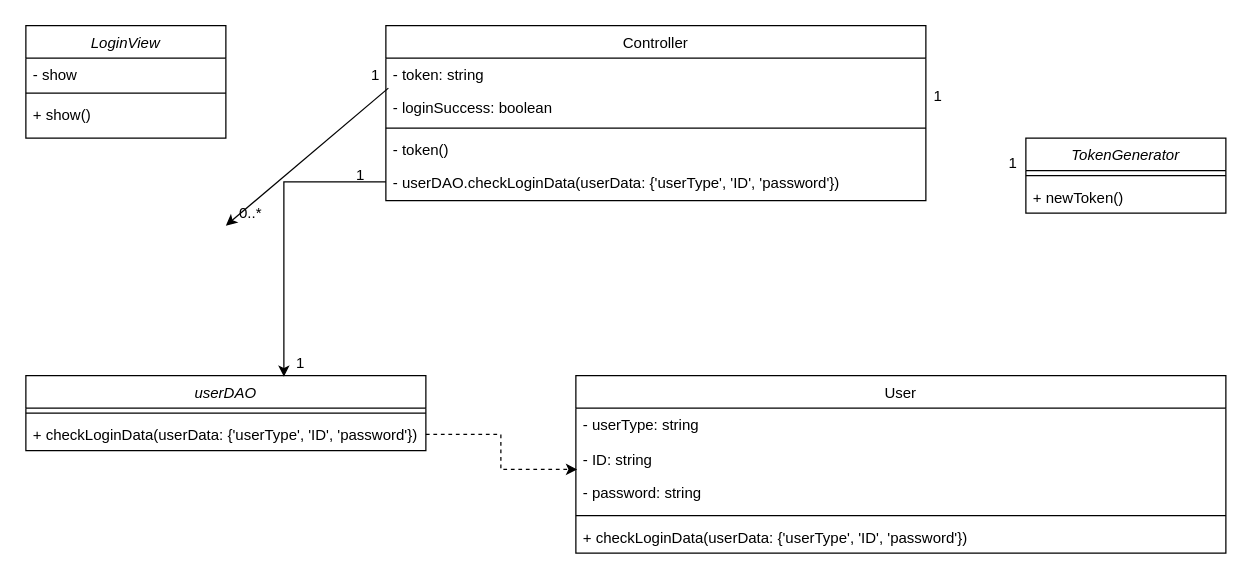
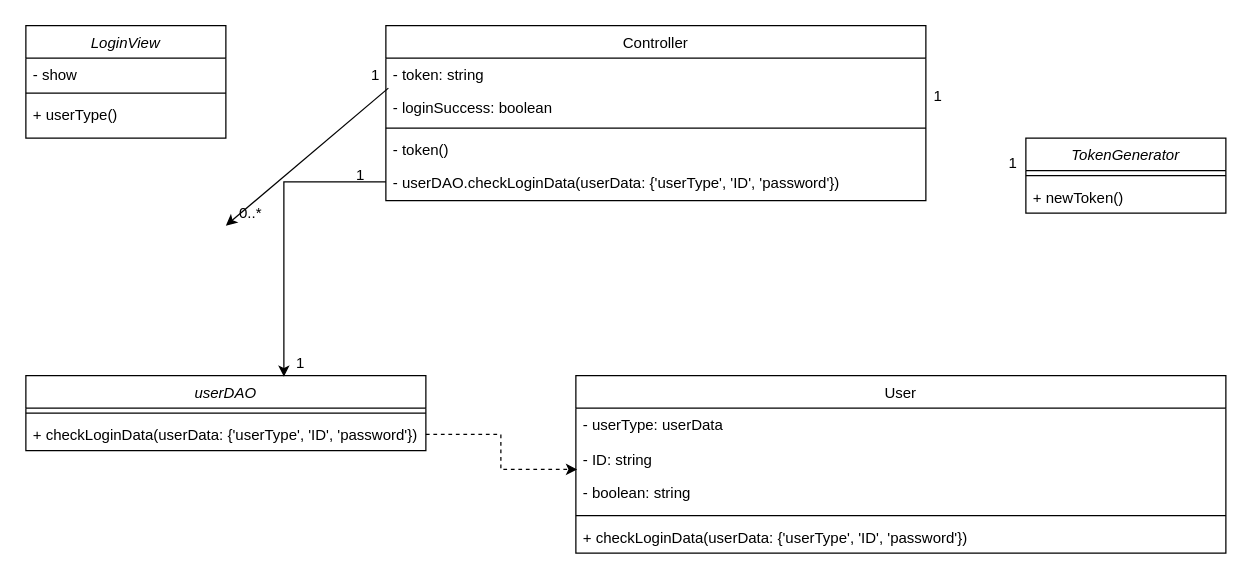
  <mxCell id="0" />
  <mxCell id="1" parent="0" />
  <mxCell id="2" value="LoginView" style="swimlane;fontStyle=2;align=center;verticalAlign=top;childLayout=stackLayout;horizontal=1;startSize=26;horizontalStack=0;resizeParent=1;resizeLast=0;collapsible=1;marginBottom=0;rounded=0;shadow=0;strokeWidth=1;" vertex="1" parent="1"><mxGeometry x="20" y="20" width="160" height="90" as="geometry"><mxRectangle x="230" y="140" width="160" height="26" as="alternateBounds" /></mxGeometry></mxCell>
  <mxCell id="3" value="- show" style="text;align=left;verticalAlign=top;spacingLeft=4;spacingRight=4;overflow=hidden;rotatable=0;points=[[0,0.5],[1,0.5]];portConstraint=eastwest;" vertex="1" parent="2"><mxGeometry y="26" width="160" height="24" as="geometry" /></mxCell>
  <mxCell id="4" value="" style="line;html=1;strokeWidth=1;align=left;verticalAlign=middle;spacingTop=-1;spacingLeft=3;spacingRight=3;rotatable=0;labelPosition=right;points=[];portConstraint=eastwest;" vertex="1" parent="2"><mxGeometry y="50" width="160" height="8" as="geometry" /></mxCell>
- <mxCell id="5" value="+ show()" style="text;align=left;verticalAlign=top;spacingLeft=4;spacingRight=4;overflow=hidden;rotatable=0;points=[[0,0.5],[1,0.5]];portConstraint=eastwest;" vertex="1" parent="2"><mxGeometry y="58" width="160" height="32" as="geometry" /></mxCell>
+ <mxCell id="5" value="+ userType()" style="text;align=left;verticalAlign=top;spacingLeft=4;spacingRight=4;overflow=hidden;rotatable=0;points=[[0,0.5],[1,0.5]];portConstraint=eastwest;" vertex="1" parent="2"><mxGeometry y="58" width="160" height="32" as="geometry" /></mxCell>
  <mxCell id="6" value="Controller" style="swimlane;fontStyle=0;align=center;verticalAlign=top;childLayout=stackLayout;horizontal=1;startSize=26;horizontalStack=0;resizeParent=1;resizeLast=0;collapsible=1;marginBottom=0;rounded=0;shadow=0;strokeWidth=1;" vertex="1" parent="1"><mxGeometry x="308" y="20" width="432" height="140" as="geometry"><mxRectangle x="550" y="140" width="160" height="26" as="alternateBounds" /></mxGeometry></mxCell>
  <mxCell id="7" value="- token: string" style="text;align=left;verticalAlign=top;spacingLeft=4;spacingRight=4;overflow=hidden;rotatable=0;points=[[0,0.5],[1,0.5]];portConstraint=eastwest;" vertex="1" parent="6"><mxGeometry y="26" width="432" height="26" as="geometry" /></mxCell>
  <mxCell id="8" value="- loginSuccess: boolean" style="text;align=left;verticalAlign=top;spacingLeft=4;spacingRight=4;overflow=hidden;rotatable=0;points=[[0,0.5],[1,0.5]];portConstraint=eastwest;rounded=0;shadow=0;html=0;" vertex="1" parent="6"><mxGeometry y="52" width="432" height="26" as="geometry" /></mxCell>
  <mxCell id="9" value="" style="line;html=1;strokeWidth=1;align=left;verticalAlign=middle;spacingTop=-1;spacingLeft=3;spacingRight=3;rotatable=0;labelPosition=right;points=[];portConstraint=eastwest;" vertex="1" parent="6"><mxGeometry y="78" width="432" height="8" as="geometry" /></mxCell>
  <mxCell id="10" value="- token()" style="text;align=left;verticalAlign=top;spacingLeft=4;spacingRight=4;overflow=hidden;rotatable=0;points=[[0,0.5],[1,0.5]];portConstraint=eastwest;" vertex="1" parent="6"><mxGeometry y="86" width="432" height="26" as="geometry" /></mxCell>
  <mxCell id="11" value="- userDAO.checkLoginData(userData: {'userType', 'ID', 'password'})" style="text;align=left;verticalAlign=top;spacingLeft=4;spacingRight=4;overflow=hidden;rotatable=0;points=[[0,0.5],[1,0.5]];portConstraint=eastwest;" vertex="1" parent="6"><mxGeometry y="112" width="432" height="26" as="geometry" /></mxCell>
  <mxCell id="12" value="userDAO" style="swimlane;fontStyle=2;align=center;verticalAlign=top;childLayout=stackLayout;horizontal=1;startSize=26;horizontalStack=0;resizeParent=1;resizeLast=0;collapsible=1;marginBottom=0;rounded=0;shadow=0;strokeWidth=1;" vertex="1" parent="1"><mxGeometry x="20" y="300" width="320" height="60" as="geometry"><mxRectangle x="230" y="140" width="160" height="26" as="alternateBounds" /></mxGeometry></mxCell>
  <mxCell id="13" value="" style="line;html=1;strokeWidth=1;align=left;verticalAlign=middle;spacingTop=-1;spacingLeft=3;spacingRight=3;rotatable=0;labelPosition=right;points=[];portConstraint=eastwest;" vertex="1" parent="12"><mxGeometry y="26" width="320" height="8" as="geometry" /></mxCell>
  <mxCell id="14" value="+ checkLoginData(userData: {'userType', 'ID', 'password'})" style="text;align=left;verticalAlign=top;spacingLeft=4;spacingRight=4;overflow=hidden;rotatable=0;points=[[0,0.5],[1,0.5]];portConstraint=eastwest;" vertex="1" parent="12"><mxGeometry y="34" width="320" height="26" as="geometry" /></mxCell>
  <mxCell id="15" value="User" style="swimlane;fontStyle=0;align=center;verticalAlign=top;childLayout=stackLayout;horizontal=1;startSize=26;horizontalStack=0;resizeParent=1;resizeLast=0;collapsible=1;marginBottom=0;rounded=0;shadow=0;strokeWidth=1;" vertex="1" parent="1"><mxGeometry x="460" y="300" width="520" height="142" as="geometry"><mxRectangle x="550" y="140" width="160" height="26" as="alternateBounds" /></mxGeometry></mxCell>
- <mxCell id="16" value="- userType: string" style="text;align=left;verticalAlign=top;spacingLeft=4;spacingRight=4;overflow=hidden;rotatable=0;points=[[0,0.5],[1,0.5]];portConstraint=eastwest;rounded=0;shadow=0;html=0;" vertex="1" parent="15"><mxGeometry y="26" width="520" height="28" as="geometry" /></mxCell>
+ <mxCell id="16" value="- userType: userData" style="text;align=left;verticalAlign=top;spacingLeft=4;spacingRight=4;overflow=hidden;rotatable=0;points=[[0,0.5],[1,0.5]];portConstraint=eastwest;rounded=0;shadow=0;html=0;" vertex="1" parent="15"><mxGeometry y="26" width="520" height="28" as="geometry" /></mxCell>
  <mxCell id="17" value="- ID: string" style="text;align=left;verticalAlign=top;spacingLeft=4;spacingRight=4;overflow=hidden;rotatable=0;points=[[0,0.5],[1,0.5]];portConstraint=eastwest;" vertex="1" parent="15"><mxGeometry y="54" width="520" height="26" as="geometry" /></mxCell>
- <mxCell id="18" value="- password: string" style="text;align=left;verticalAlign=top;spacingLeft=4;spacingRight=4;overflow=hidden;rotatable=0;points=[[0,0.5],[1,0.5]];portConstraint=eastwest;rounded=0;shadow=0;html=0;" vertex="1" parent="15"><mxGeometry y="80" width="520" height="28" as="geometry" /></mxCell>
+ <mxCell id="18" value="- boolean: string" style="text;align=left;verticalAlign=top;spacingLeft=4;spacingRight=4;overflow=hidden;rotatable=0;points=[[0,0.5],[1,0.5]];portConstraint=eastwest;rounded=0;shadow=0;html=0;" vertex="1" parent="15"><mxGeometry y="80" width="520" height="28" as="geometry" /></mxCell>
  <mxCell id="19" value="" style="line;html=1;strokeWidth=1;align=left;verticalAlign=middle;spacingTop=-1;spacingLeft=3;spacingRight=3;rotatable=0;labelPosition=right;points=[];portConstraint=eastwest;" vertex="1" parent="15"><mxGeometry y="108" width="520" height="8" as="geometry" /></mxCell>
  <mxCell id="20" value="+ checkLoginData(userData: {'userType', 'ID', 'password'})" style="text;align=left;verticalAlign=top;spacingLeft=4;spacingRight=4;overflow=hidden;rotatable=0;points=[[0,0.5],[1,0.5]];portConstraint=eastwest;" vertex="1" parent="15"><mxGeometry y="116" width="520" height="26" as="geometry" /></mxCell>
  <mxCell id="21" value="" style="endArrow=classic;html=1;exitX=0.75;exitY=1;exitDx=0;exitDy=0;entryX=0;entryY=1;entryDx=0;entryDy=0;" edge="1" parent="1" source="23" target="22"><mxGeometry width="50" height="50" relative="1" as="geometry"><mxPoint x="190" y="110" as="sourcePoint" /><mxPoint x="240" y="60" as="targetPoint" /></mxGeometry></mxCell>
  <mxCell id="22" value="0..*" style="text;html=1;strokeColor=none;fillColor=none;align=center;verticalAlign=middle;whiteSpace=wrap;rounded=0;" vertex="1" parent="1"><mxGeometry x="180" y="160" width="40" height="20" as="geometry" /></mxCell>
  <mxCell id="23" value="1" style="text;html=1;strokeColor=none;fillColor=none;align=center;verticalAlign=middle;whiteSpace=wrap;rounded=0;" vertex="1" parent="1"><mxGeometry x="280" y="50" width="40" height="20" as="geometry" /></mxCell>
  <mxCell id="24" value="1" style="text;html=1;strokeColor=none;fillColor=none;align=center;verticalAlign=middle;whiteSpace=wrap;rounded=0;" vertex="1" parent="1"><mxGeometry x="268" y="130" width="40" height="20" as="geometry" /></mxCell>
  <mxCell id="25" value="1" style="text;html=1;strokeColor=none;fillColor=none;align=center;verticalAlign=middle;whiteSpace=wrap;rounded=0;" vertex="1" parent="1"><mxGeometry x="220" y="280" width="40" height="20" as="geometry" /></mxCell>
  <mxCell id="26" style="edgeStyle=orthogonalEdgeStyle;rounded=0;orthogonalLoop=1;jettySize=auto;html=1;exitX=0.5;exitY=1;exitDx=0;exitDy=0;dashed=1;" edge="1" parent="1" source="25" target="25"><mxGeometry relative="1" as="geometry" /></mxCell>
  <mxCell id="27" style="edgeStyle=orthogonalEdgeStyle;rounded=0;orthogonalLoop=1;jettySize=auto;html=1;exitX=0;exitY=0.5;exitDx=0;exitDy=0;entryX=0.645;entryY=0.014;entryDx=0;entryDy=0;entryPerimeter=0;" edge="1" parent="1" source="11" target="12"><mxGeometry relative="1" as="geometry" /></mxCell>
  <mxCell id="28" style="edgeStyle=orthogonalEdgeStyle;rounded=0;orthogonalLoop=1;jettySize=auto;html=1;exitX=1;exitY=0.5;exitDx=0;exitDy=0;entryX=0.002;entryY=0.808;entryDx=0;entryDy=0;entryPerimeter=0;dashed=1;" edge="1" parent="1" source="14" target="17"><mxGeometry relative="1" as="geometry" /></mxCell>
  <mxCell id="29" value="TokenGenerator" style="swimlane;fontStyle=2;align=center;verticalAlign=top;childLayout=stackLayout;horizontal=1;startSize=26;horizontalStack=0;resizeParent=1;resizeLast=0;collapsible=1;marginBottom=0;rounded=0;shadow=0;strokeWidth=1;" vertex="1" parent="1"><mxGeometry x="820" y="110" width="160" height="60" as="geometry"><mxRectangle x="230" y="140" width="160" height="26" as="alternateBounds" /></mxGeometry></mxCell>
  <mxCell id="30" value="" style="line;html=1;strokeWidth=1;align=left;verticalAlign=middle;spacingTop=-1;spacingLeft=3;spacingRight=3;rotatable=0;labelPosition=right;points=[];portConstraint=eastwest;" vertex="1" parent="29"><mxGeometry y="26" width="160" height="8" as="geometry" /></mxCell>
  <mxCell id="31" value="+ newToken()" style="text;align=left;verticalAlign=top;spacingLeft=4;spacingRight=4;overflow=hidden;rotatable=0;points=[[0,0.5],[1,0.5]];portConstraint=eastwest;" vertex="1" parent="29"><mxGeometry y="34" width="160" height="26" as="geometry" /></mxCell>
  <mxCell id="32" value="1" style="text;html=1;strokeColor=none;fillColor=none;align=center;verticalAlign=middle;whiteSpace=wrap;rounded=0;" vertex="1" parent="1"><mxGeometry x="730" y="67" width="40" height="20" as="geometry" /></mxCell>
  <mxCell id="33" value="1" style="text;html=1;strokeColor=none;fillColor=none;align=center;verticalAlign=middle;whiteSpace=wrap;rounded=0;" vertex="1" parent="1"><mxGeometry x="790" y="120" width="40" height="20" as="geometry" /></mxCell>
